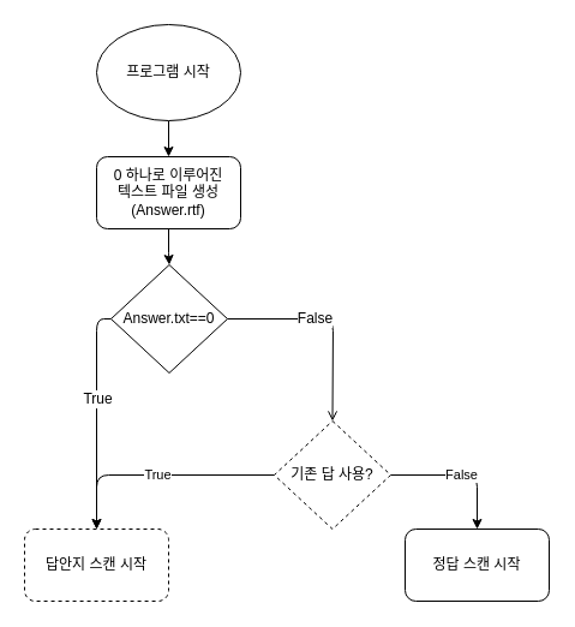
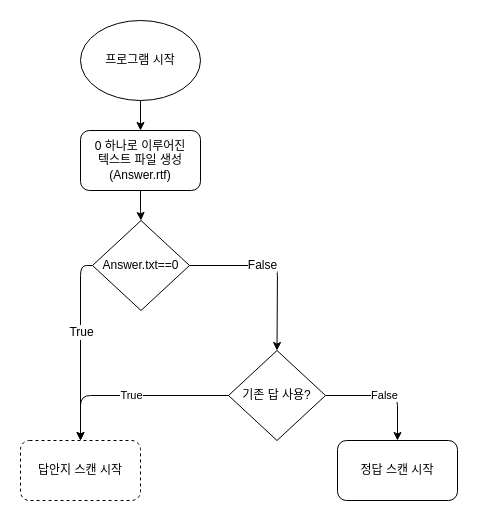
  <mxCell id="0" />
  <mxCell id="1" parent="0" />
  <mxCell id="2" value="" style="edgeStyle=orthogonalEdgeStyle;rounded=0;orthogonalLoop=1;jettySize=auto;html=1;entryX=0.5;entryY=0;entryDx=0;entryDy=0;" parent="1" source="3" target="5" edge="1"><mxGeometry relative="1" as="geometry"><mxPoint x="140" y="180" as="targetPoint" /></mxGeometry></mxCell>
  <mxCell id="3" value="프로그램 시작" style="ellipse;whiteSpace=wrap;html=1;" parent="1" vertex="1"><mxGeometry x="80" y="20" width="120" height="80" as="geometry" /></mxCell>
  <mxCell id="4" value="" style="edgeStyle=orthogonalEdgeStyle;rounded=0;orthogonalLoop=1;jettySize=auto;html=1;" parent="1" source="5" target="6" edge="1"><mxGeometry relative="1" as="geometry" /></mxCell>
  <mxCell id="5" value="0 하나로 이루어진&lt;br&gt;텍스트 파일 생성&lt;br&gt;(Answer.rtf)" style="rounded=1;whiteSpace=wrap;html=1;" parent="1" vertex="1"><mxGeometry x="80" y="130" width="120" height="60" as="geometry" /></mxCell>
  <mxCell id="6" value="Answer.txt==0" style="rhombus;whiteSpace=wrap;html=1;" parent="1" vertex="1"><mxGeometry x="92" y="220" width="97" height="90" as="geometry" /></mxCell>
  <mxCell id="7" value="" style="endArrow=classic;html=1;exitX=0;exitY=0.5;exitDx=0;exitDy=0;entryX=0.5;entryY=0;entryDx=0;entryDy=0;" parent="1" source="6" edge="1" target="14"><mxGeometry width="50" height="50" relative="1" as="geometry"><mxPoint x="77" y="380" as="sourcePoint" /><mxPoint x="7" y="320" as="targetPoint" /><Array as="points"><mxPoint x="80" y="265" /></Array></mxGeometry></mxCell>
  <mxCell id="8" value="True" style="text;html=1;resizable=0;points=[];align=center;verticalAlign=middle;labelBackgroundColor=#ffffff;" parent="7" vertex="1" connectable="0"><mxGeometry x="-0.162" relative="1" as="geometry"><mxPoint as="offset" /></mxGeometry></mxCell>
- <mxCell id="9" value="" style="endArrow=open;html=1;exitX=1;exitY=0.5;exitDx=0;exitDy=0;entryX=0.5;entryY=0;entryDx=0;entryDy=0;" parent="1" source="6" target="11" edge="1"><mxGeometry width="50" height="50" relative="1" as="geometry"><mxPoint x="102" y="275" as="sourcePoint" /><mxPoint x="277" y="330" as="targetPoint" /><Array as="points"><mxPoint x="277" y="265" /></Array></mxGeometry></mxCell>
+ <mxCell id="9" value="" style="endArrow=classic;html=1;exitX=1;exitY=0.5;exitDx=0;exitDy=0;entryX=0.5;entryY=0;entryDx=0;entryDy=0;" parent="1" source="6" target="11" edge="1"><mxGeometry width="50" height="50" relative="1" as="geometry"><mxPoint x="102" y="275" as="sourcePoint" /><mxPoint x="277" y="330" as="targetPoint" /><Array as="points"><mxPoint x="277" y="265" /></Array></mxGeometry></mxCell>
  <mxCell id="10" value="False" style="text;html=1;resizable=0;points=[];align=center;verticalAlign=middle;labelBackgroundColor=#ffffff;" parent="9" vertex="1" connectable="0"><mxGeometry x="-0.168" y="1" relative="1" as="geometry"><mxPoint as="offset" /></mxGeometry></mxCell>
- <mxCell id="11" value="기존 답 사용?" style="rhombus;whiteSpace=wrap;html=1;dashed=1;" parent="1" vertex="1"><mxGeometry x="228" y="350" width="97" height="90" as="geometry" /></mxCell>
+ <mxCell id="11" value="기존 답 사용?" style="rhombus;whiteSpace=wrap;html=1;" parent="1" vertex="1"><mxGeometry x="228" y="350" width="97" height="90" as="geometry" /></mxCell>
  <mxCell id="12" value="True" style="endArrow=classic;html=1;exitX=0;exitY=0.5;exitDx=0;exitDy=0;entryX=0.5;entryY=0;entryDx=0;entryDy=0;" parent="1" source="11" edge="1" target="14"><mxGeometry width="50" height="50" relative="1" as="geometry"><mxPoint x="-3" y="510" as="sourcePoint" /><mxPoint x="167" y="440" as="targetPoint" /><Array as="points"><mxPoint x="80" y="395" /></Array></mxGeometry></mxCell>
  <mxCell id="13" value="False" style="endArrow=classic;html=1;exitX=1;exitY=0.5;exitDx=0;exitDy=0;entryX=0.5;entryY=0;entryDx=0;entryDy=0;" parent="1" source="11" edge="1" target="15"><mxGeometry width="50" height="50" relative="1" as="geometry"><mxPoint x="238" y="405" as="sourcePoint" /><mxPoint x="397" y="440" as="targetPoint" /><Array as="points"><mxPoint x="397" y="395" /></Array></mxGeometry></mxCell>
  <mxCell id="14" value="답안지 스캔 시작" style="rounded=1;whiteSpace=wrap;html=1;dashed=1;" vertex="1" parent="1"><mxGeometry x="20" y="440" width="120" height="60" as="geometry" /></mxCell>
  <mxCell id="15" value="정답 스캔 시작" style="rounded=1;whiteSpace=wrap;html=1;" vertex="1" parent="1"><mxGeometry x="337" y="440" width="120" height="60" as="geometry" /></mxCell>
